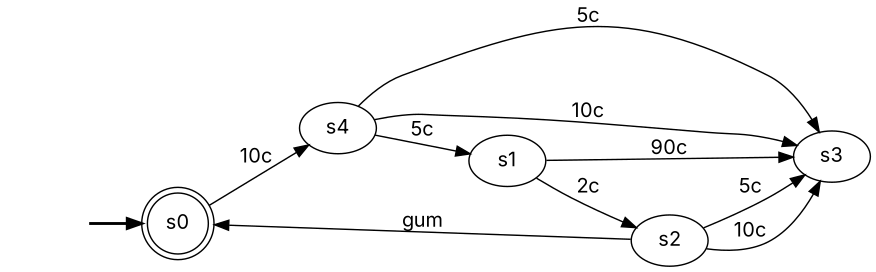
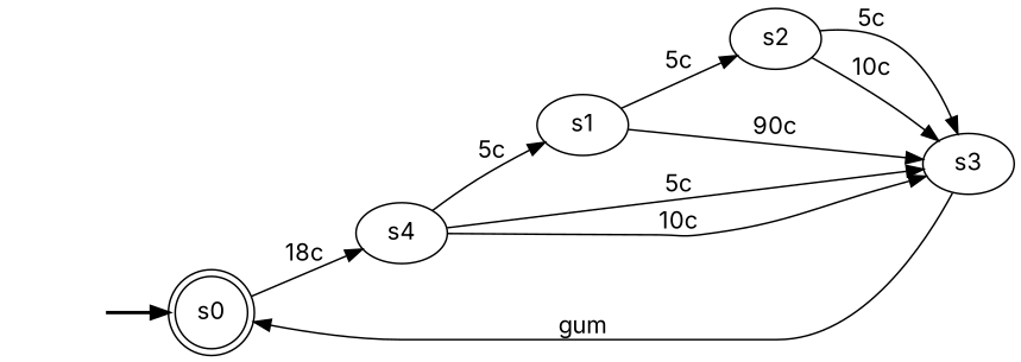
  digraph {
    fontname=Inter
    rankdir=LR
    node [fontname=Inter]
    edge [fontname=Inter]
    fake [style=invisible]
    s0 [root=true shape=doublecircle]
    s4
    s1
    s2
    s3
    fake -> s0 [style=bold]
-   s0 -> s4 [label="10c"]
+   s0 -> s4 [label="18c"]
    s4 -> s1 [label="5c"]
    s4 -> s3 [label="5c"]
    s4 -> s3 [label="10c"]
-   s1 -> s2 [label="2c"]
+   s1 -> s2 [label="5c"]
    s1 -> s3 [label="90c"]
    s2 -> s3 [label="5c"]
    s2 -> s3 [label="10c"]
-   s2 -> s0 [label=gum]
+   s3 -> s0 [label=gum]
  }
